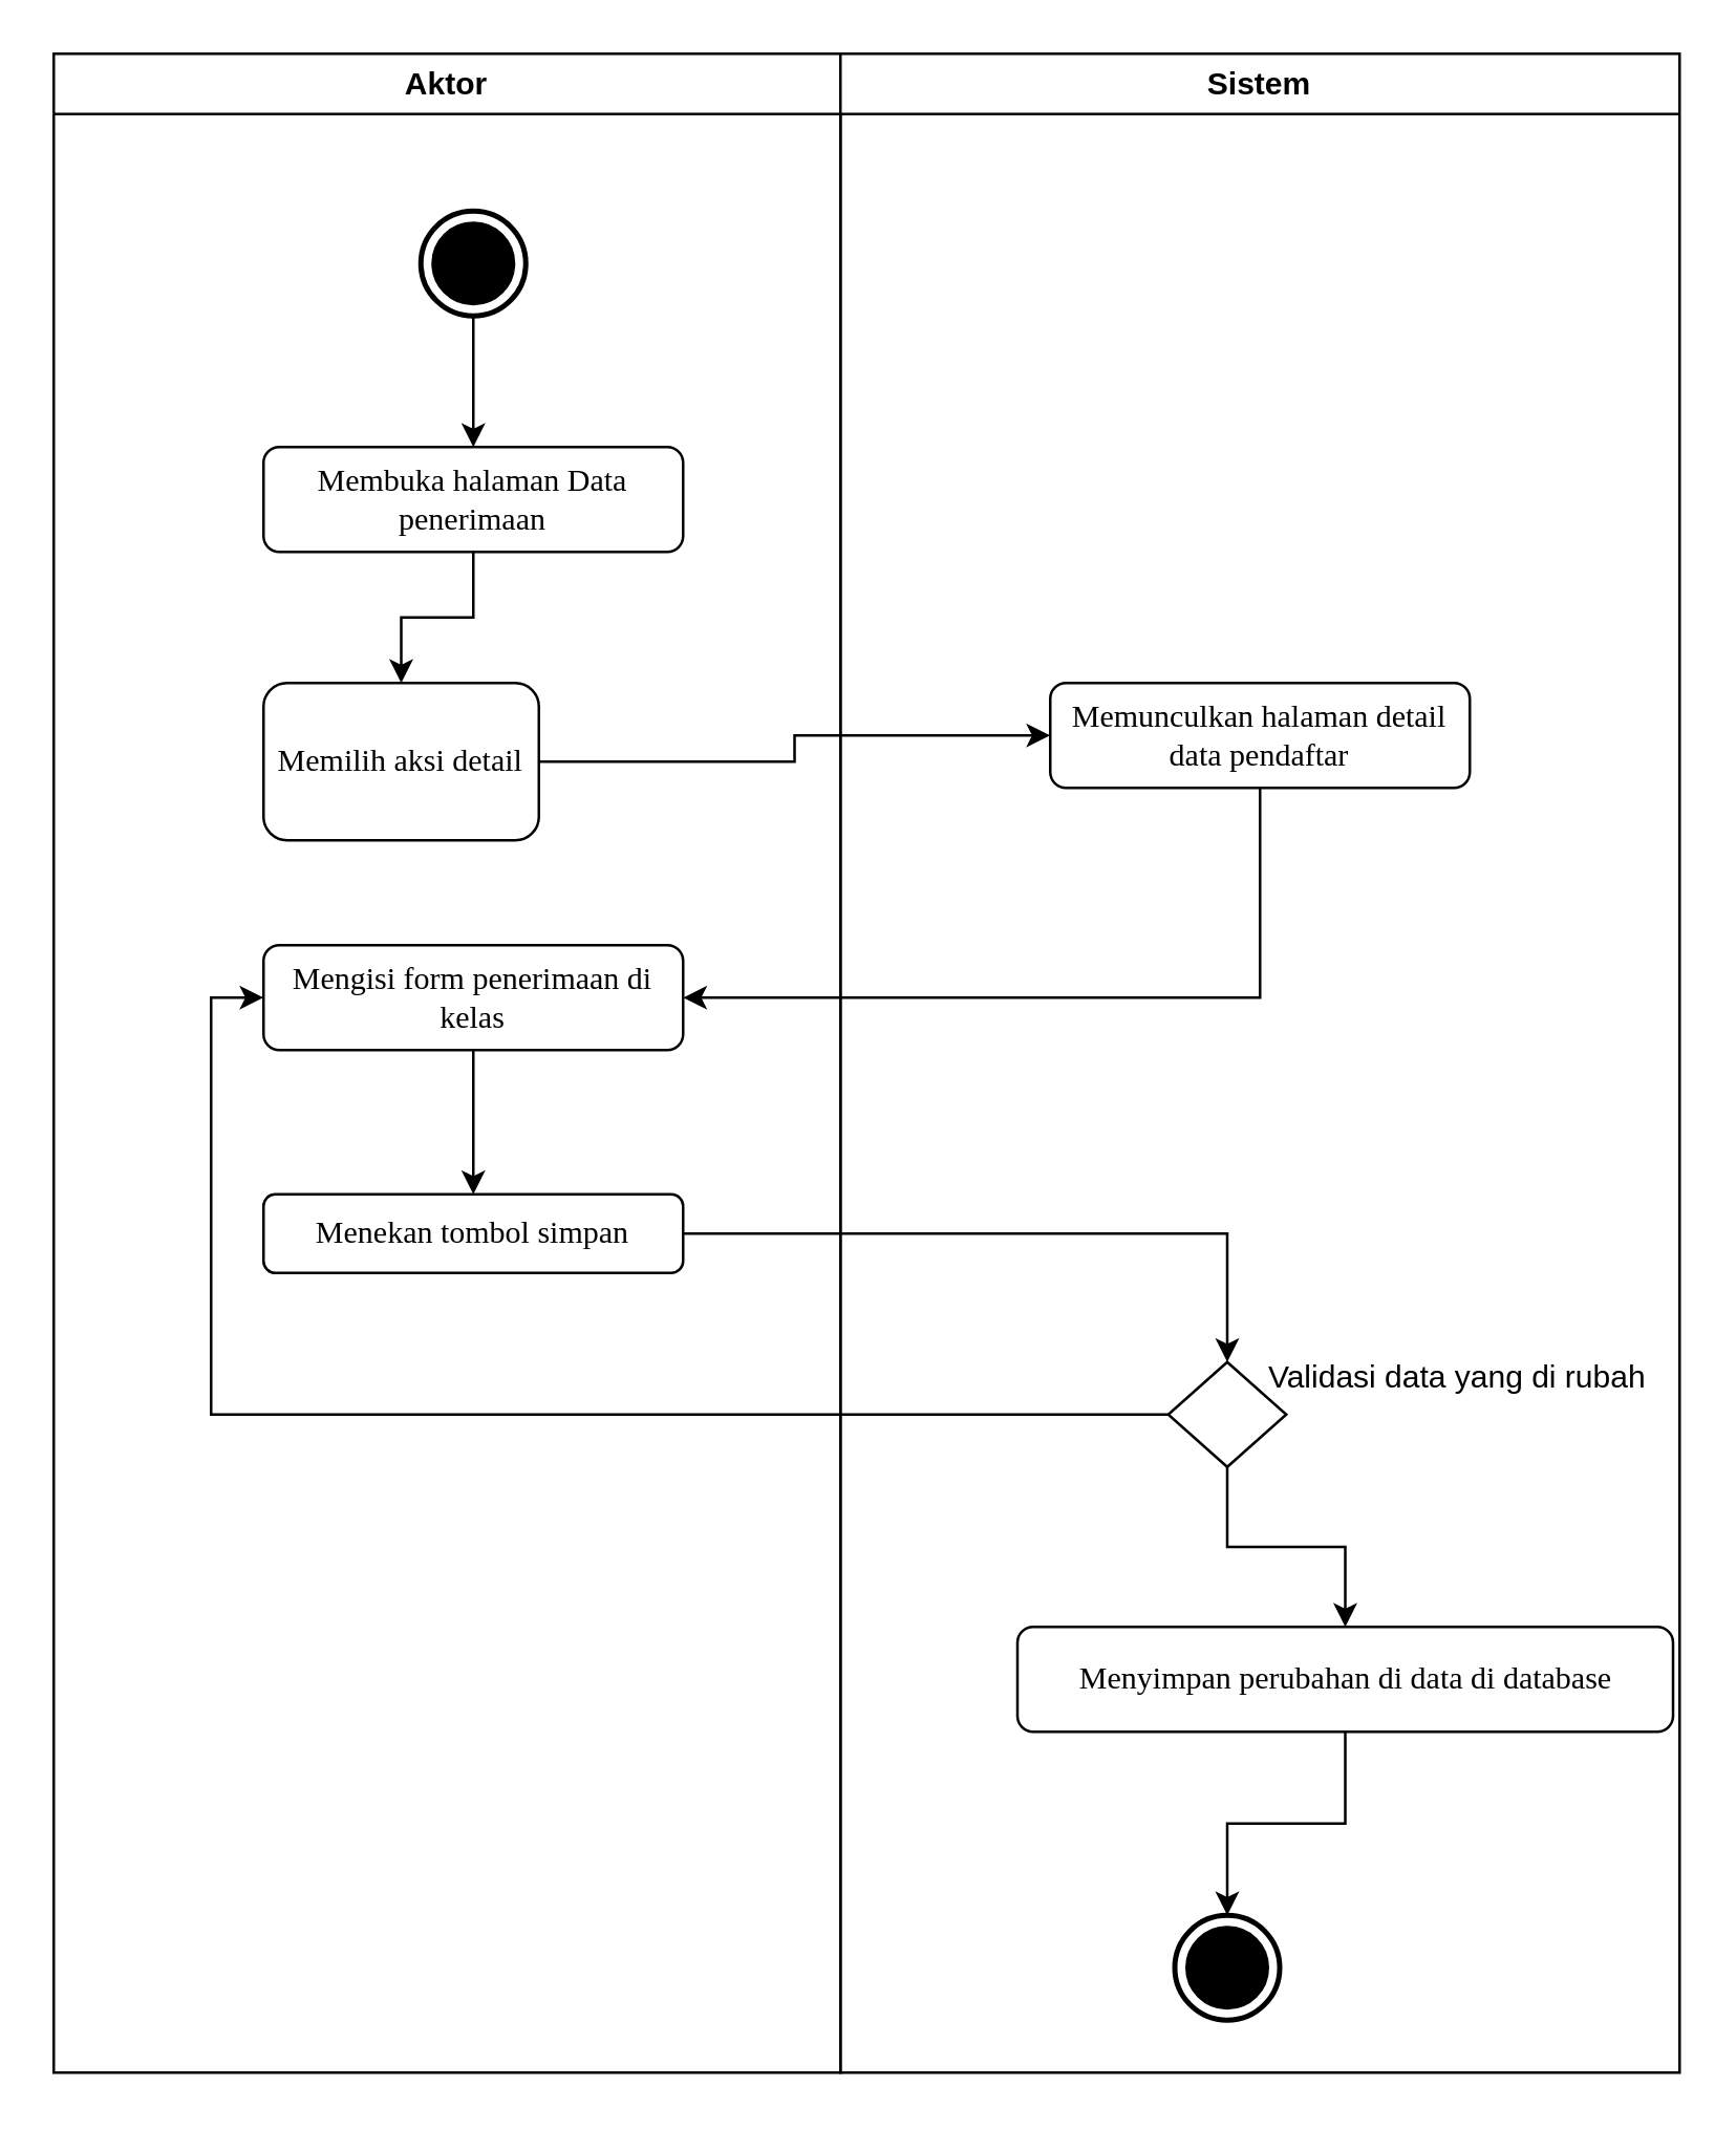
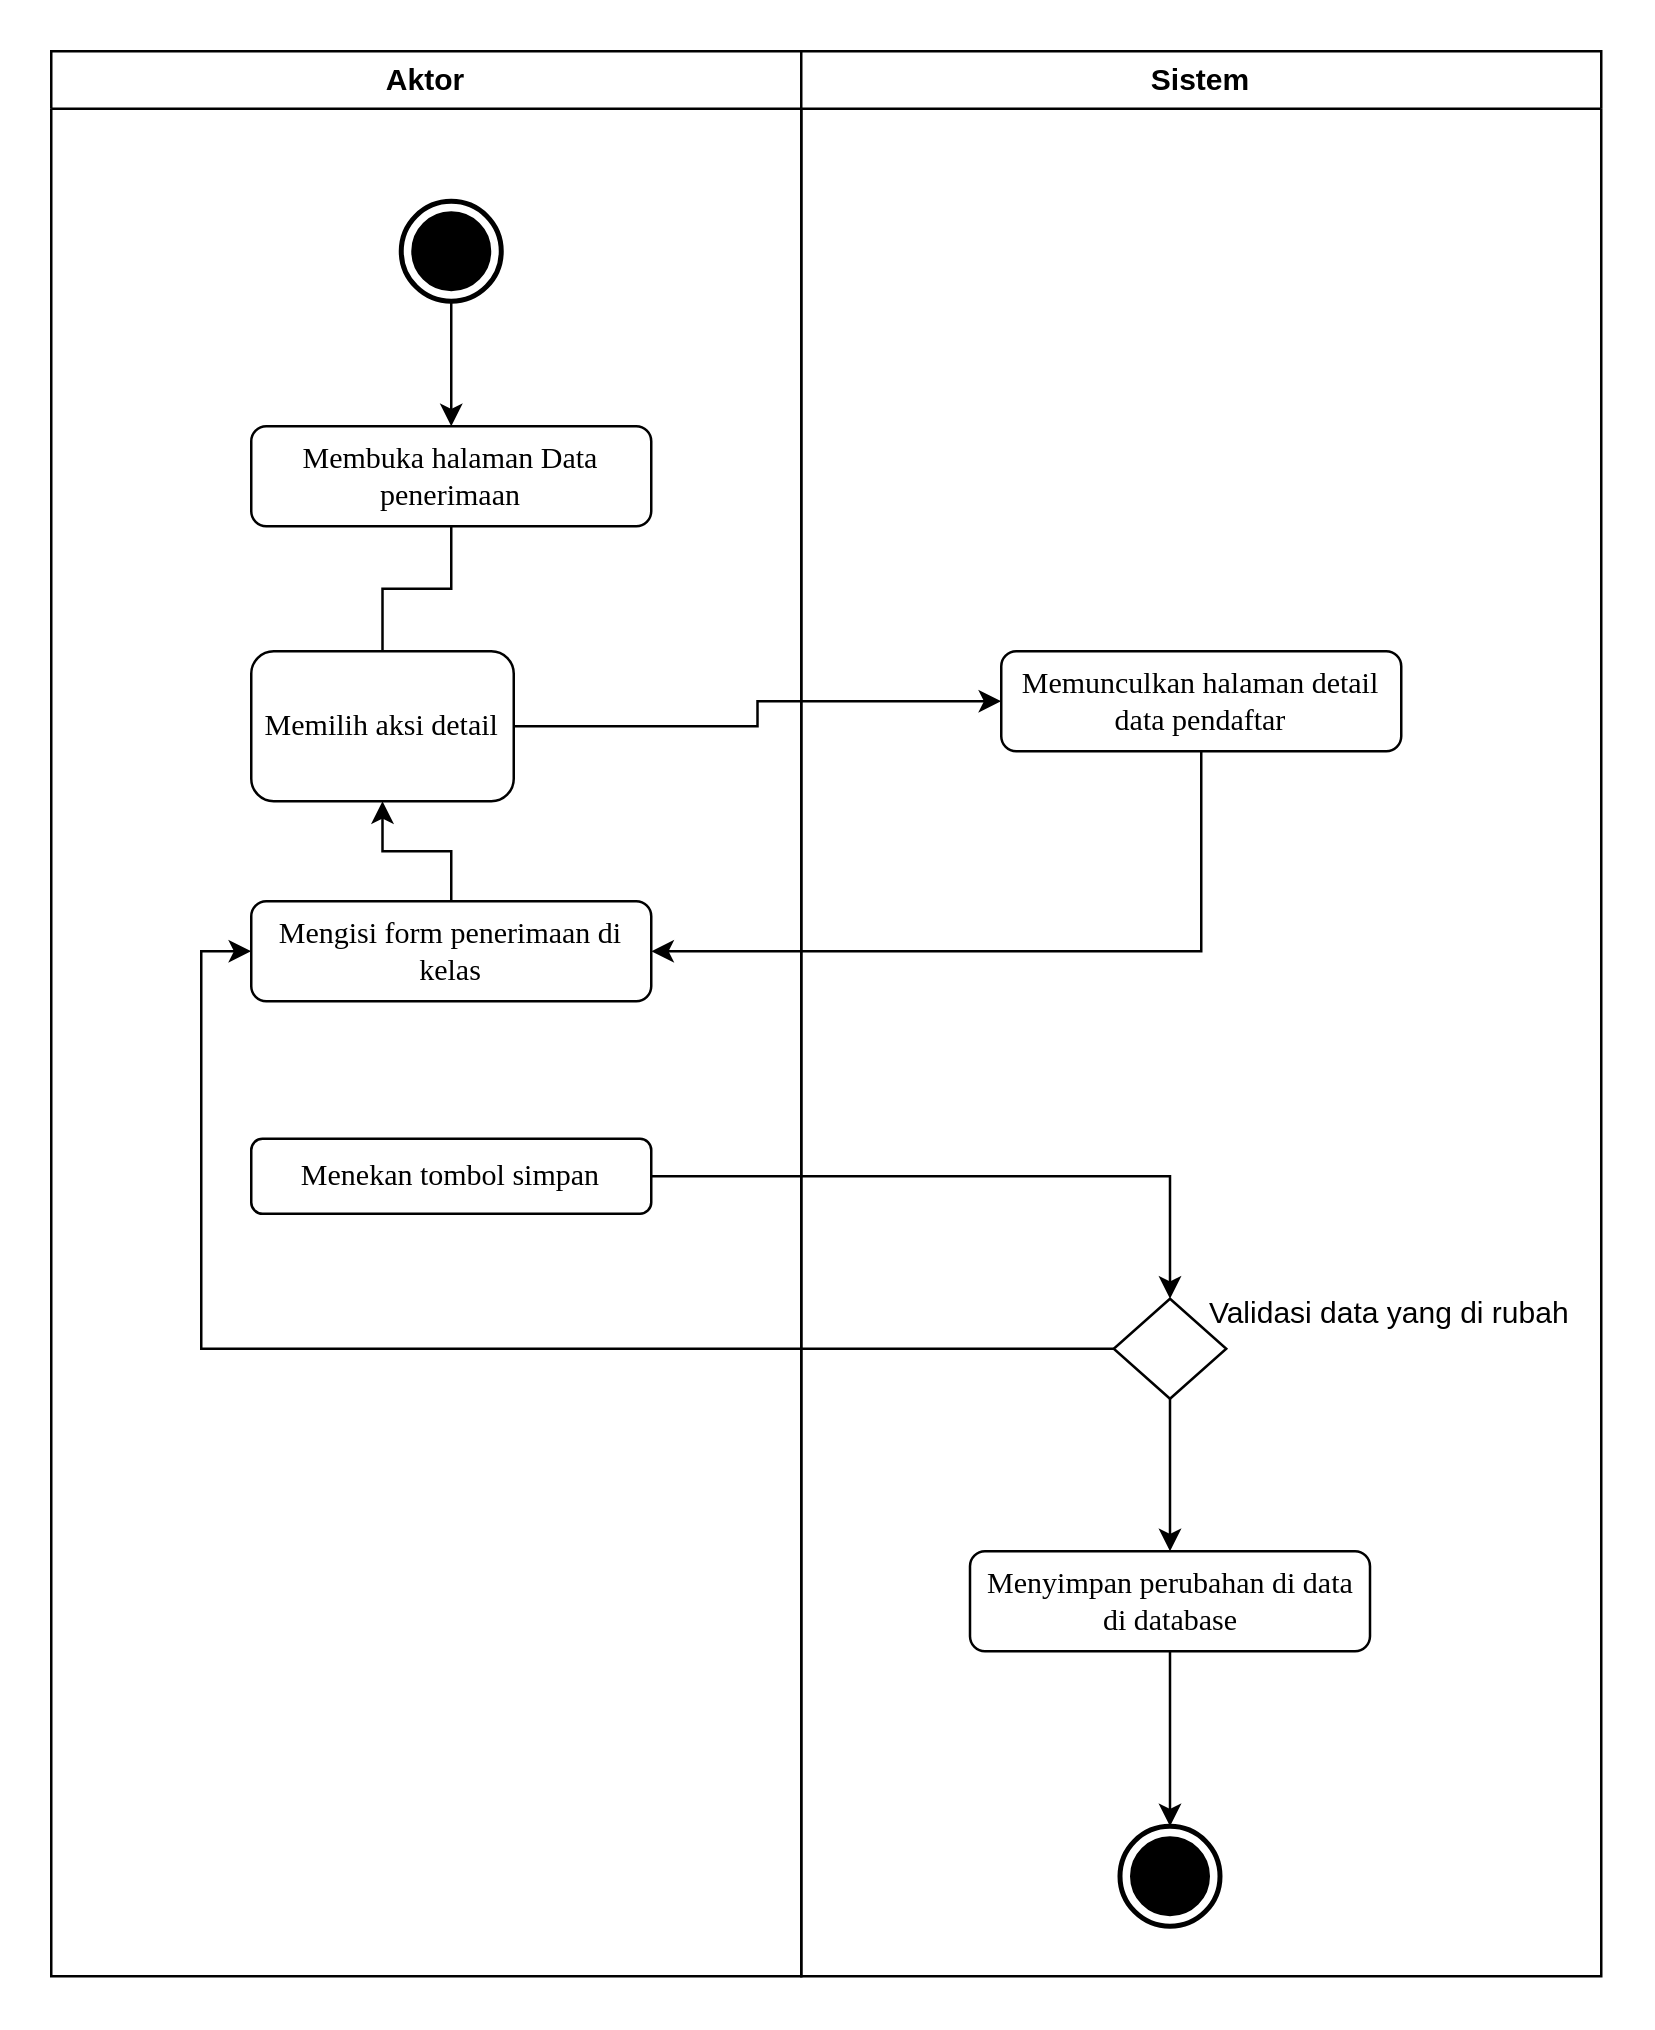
  <mxCell id="0" />
  <mxCell id="1" parent="0" />
  <mxCell id="2" value="Aktor" style="swimlane;whiteSpace=wrap;html=1;" vertex="1" parent="1"><mxGeometry x="20" y="20" width="300" height="770" as="geometry" /></mxCell>
  <mxCell id="3" style="edgeStyle=orthogonalEdgeStyle;rounded=0;orthogonalLoop=1;jettySize=auto;html=1;entryX=0.5;entryY=0;entryDx=0;entryDy=0;" edge="1" parent="2" source="4" target="6"><mxGeometry relative="1" as="geometry" /></mxCell>
  <mxCell id="4" value="" style="html=1;shape=mxgraph.sysml.actFinal;strokeWidth=2;verticalLabelPosition=bottom;verticalAlignment=top;" vertex="1" parent="2"><mxGeometry x="140" y="60" width="40" height="40" as="geometry" /></mxCell>
- <mxCell id="5" style="edgeStyle=orthogonalEdgeStyle;rounded=0;orthogonalLoop=1;jettySize=auto;html=1;entryX=0.5;entryY=0;entryDx=0;entryDy=0;" edge="1" parent="2" source="6" target="9"><mxGeometry relative="1" as="geometry" /></mxCell>
+ <mxCell id="5" style="edgeStyle=orthogonalEdgeStyle;rounded=0;orthogonalLoop=1;jettySize=auto;html=1;entryX=0.5;entryY=0;entryDx=0;entryDy=0;endArrow=none;" edge="1" parent="2" source="6" target="9"><mxGeometry relative="1" as="geometry" /></mxCell>
  <mxCell id="6" value="&lt;font face=&quot;Times New Roman&quot;&gt;Membuka halaman Data penerimaan&lt;/font&gt;" style="shape=rect;html=1;rounded=1;whiteSpace=wrap;align=center;" vertex="1" parent="2"><mxGeometry x="80" y="150" width="160" height="40" as="geometry" /></mxCell>
- <mxCell id="7" style="edgeStyle=orthogonalEdgeStyle;rounded=0;orthogonalLoop=1;jettySize=auto;html=1;entryX=0.5;entryY=0;entryDx=0;entryDy=0;" edge="1" parent="2" source="8" target="10"><mxGeometry relative="1" as="geometry" /></mxCell>
+ <mxCell id="7" style="edgeStyle=orthogonalEdgeStyle;rounded=0;orthogonalLoop=1;jettySize=auto;html=1;" edge="1" parent="2" source="8" target="9"><mxGeometry relative="1" as="geometry" /></mxCell>
  <mxCell id="8" value="&lt;font face=&quot;Times New Roman&quot;&gt;Mengisi form penerimaan di kelas&lt;/font&gt;" style="shape=rect;html=1;rounded=1;whiteSpace=wrap;align=center;" vertex="1" parent="2"><mxGeometry x="80" y="340" width="160" height="40" as="geometry" /></mxCell>
  <mxCell id="9" value="&lt;font face=&quot;Times New Roman&quot;&gt;Memilih aksi detail&lt;/font&gt;" style="shape=rect;html=1;rounded=1;whiteSpace=wrap;align=center;" vertex="1" parent="2"><mxGeometry x="80" y="240" width="105" height="60" as="geometry" /></mxCell>
  <mxCell id="10" value="&lt;font face=&quot;Times New Roman&quot;&gt;Menekan tombol simpan&lt;/font&gt;" style="shape=rect;html=1;rounded=1;whiteSpace=wrap;align=center;" vertex="1" parent="2"><mxGeometry x="80" y="435" width="160" height="30" as="geometry" /></mxCell>
  <mxCell id="11" value="Sistem" style="swimlane;whiteSpace=wrap;html=1;" vertex="1" parent="1"><mxGeometry x="320" y="20" width="320" height="770" as="geometry" /></mxCell>
  <mxCell id="12" value="&lt;font face=&quot;Times New Roman&quot;&gt;Memunculkan halaman detail data pendaftar&lt;/font&gt;" style="shape=rect;html=1;rounded=1;whiteSpace=wrap;align=center;" vertex="1" parent="11"><mxGeometry x="80" y="240" width="160" height="40" as="geometry" /></mxCell>
  <mxCell id="13" style="edgeStyle=orthogonalEdgeStyle;rounded=0;orthogonalLoop=1;jettySize=auto;html=1;entryX=0.5;entryY=0;entryDx=0;entryDy=0;" edge="1" parent="11" source="14" target="18"><mxGeometry relative="1" as="geometry" /></mxCell>
  <mxCell id="14" value="" style="rhombus;whiteSpace=wrap;html=1;" vertex="1" parent="11"><mxGeometry x="125" y="499" width="45" height="40" as="geometry" /></mxCell>
  <mxCell id="15" value="" style="html=1;shape=mxgraph.sysml.actFinal;strokeWidth=2;verticalLabelPosition=bottom;verticalAlignment=top;" vertex="1" parent="11"><mxGeometry x="127.5" y="710" width="40" height="40" as="geometry" /></mxCell>
  <mxCell id="16" value="Validasi data yang di rubah" style="text;html=1;align=center;verticalAlign=middle;resizable=0;points=[];autosize=1;strokeColor=none;fillColor=none;" vertex="1" parent="11"><mxGeometry x="150" y="490" width="170" height="30" as="geometry" /></mxCell>
  <mxCell id="17" style="edgeStyle=orthogonalEdgeStyle;rounded=0;orthogonalLoop=1;jettySize=auto;html=1;entryX=0.5;entryY=0;entryDx=0;entryDy=0;entryPerimeter=0;" edge="1" parent="11" source="18" target="15"><mxGeometry relative="1" as="geometry" /></mxCell>
- <mxCell id="18" value="&lt;font face=&quot;Times New Roman&quot;&gt;Menyimpan perubahan di data di database&lt;/font&gt;" style="shape=rect;html=1;rounded=1;whiteSpace=wrap;align=center;" vertex="1" parent="11"><mxGeometry x="67.5" y="600" width="250" height="40" as="geometry" /></mxCell>
+ <mxCell id="18" value="&lt;font face=&quot;Times New Roman&quot;&gt;Menyimpan perubahan di data di database&lt;/font&gt;" style="shape=rect;html=1;rounded=1;whiteSpace=wrap;align=center;" vertex="1" parent="11"><mxGeometry x="67.5" y="600" width="160" height="40" as="geometry" /></mxCell>
  <mxCell id="19" style="edgeStyle=orthogonalEdgeStyle;rounded=0;orthogonalLoop=1;jettySize=auto;html=1;entryX=1;entryY=0.5;entryDx=0;entryDy=0;" edge="1" parent="1" source="12" target="8"><mxGeometry relative="1" as="geometry"><Array as="points"><mxPoint x="480" y="380" /></Array><mxPoint x="280" y="380" as="targetPoint" /></mxGeometry></mxCell>
  <mxCell id="20" style="edgeStyle=orthogonalEdgeStyle;rounded=0;orthogonalLoop=1;jettySize=auto;html=1;entryX=0;entryY=0.5;entryDx=0;entryDy=0;" edge="1" parent="1" source="9" target="12"><mxGeometry relative="1" as="geometry" /></mxCell>
  <mxCell id="21" style="edgeStyle=orthogonalEdgeStyle;rounded=0;orthogonalLoop=1;jettySize=auto;html=1;entryX=0.5;entryY=0;entryDx=0;entryDy=0;" edge="1" parent="1" source="10" target="14"><mxGeometry relative="1" as="geometry"><mxPoint x="400" y="460" as="targetPoint" /></mxGeometry></mxCell>
  <mxCell id="22" style="edgeStyle=orthogonalEdgeStyle;rounded=0;orthogonalLoop=1;jettySize=auto;html=1;entryX=0;entryY=0.5;entryDx=0;entryDy=0;" edge="1" parent="1" source="14" target="8"><mxGeometry relative="1" as="geometry" /></mxCell>
